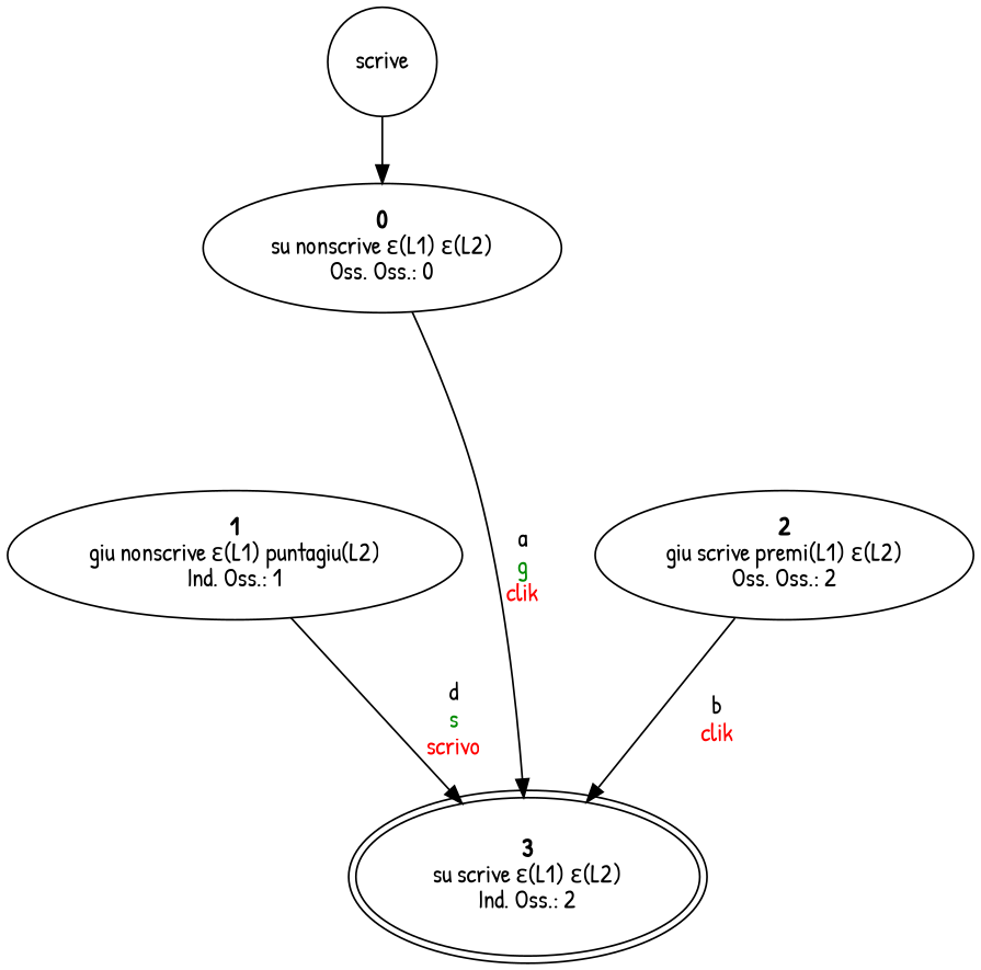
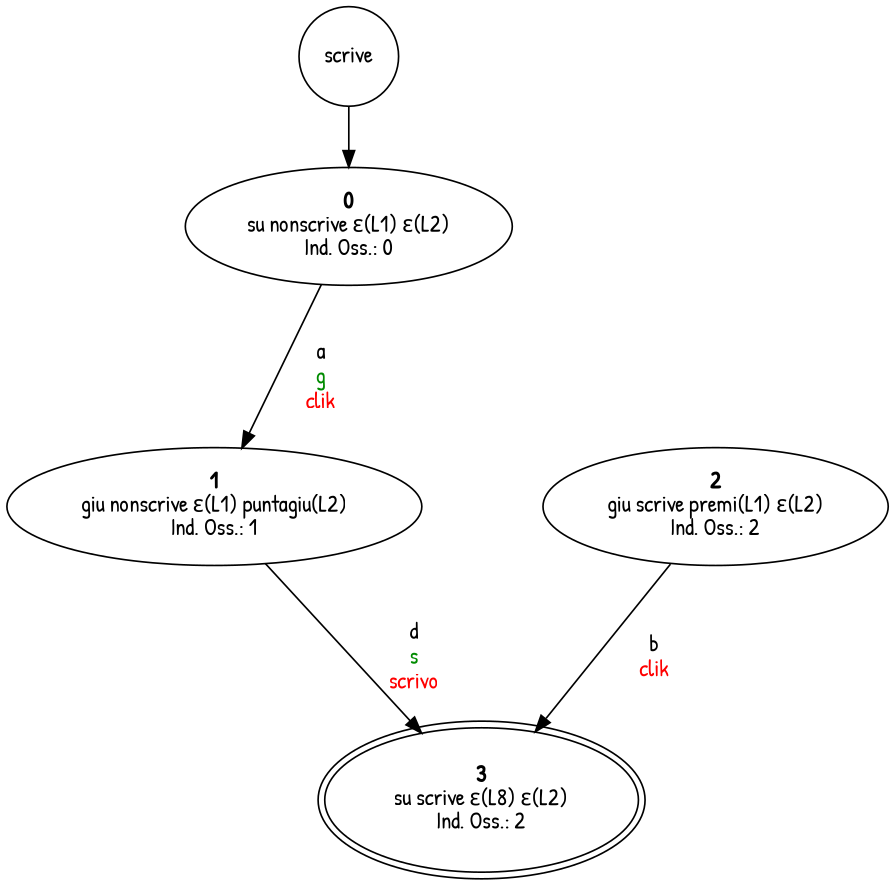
  digraph {
    fontname="Patrick Hand"
    node [fontname="Patrick Hand"]
    edge [fontname="Patrick Hand"]
    n1 [label=scrive shape=circle]
-   n2 [label=<<b>0</b><br/>su nonscrive ε(L1) ε(L2)<br/>Oss. Oss.: 0>]
+   n2 [label=<<b>0</b><br/>su nonscrive ε(L1) ε(L2)<br/>Ind. Oss.: 0>]
    n3 [label=<<b>1</b><br/>giu nonscrive ε(L1) puntagiu(L2)<br/>Ind. Oss.: 1>]
-   n4 [label=<<b>3</b><br/>su scrive ε(L1) ε(L2)<br/>Ind. Oss.: 2> peripheries=2]
-   n5 [label=<<b>2</b><br/>giu scrive premi(L1) ε(L2)<br/>Oss. Oss.: 2>]
+   n4 [label=<<b>3</b><br/>su scrive ε(L8) ε(L2)<br/>Ind. Oss.: 2> peripheries=2]
+   n5 [label=<<b>2</b><br/>giu scrive premi(L1) ε(L2)<br/>Ind. Oss.: 2>]
    n1 -> n2
-   n2 -> n4 [label=<<br/>a<br/><font color="green4">g</font><br/><font color="red">clik</font>>]
+   n2 -> n3 [label=<<br/>a<br/><font color="green4">g</font><br/><font color="red">clik</font>>]
    n3 -> n4 [label=<<br/>d<br/><font color="green4">s</font><br/><font color="red">scrivo</font>>]
    n5 -> n4 [label=<<br/>b<br/><font color="red">clik</font>>]
  }
